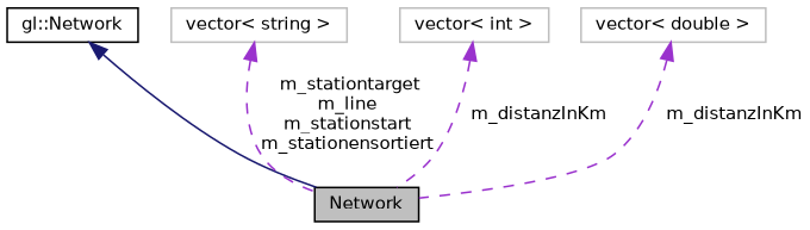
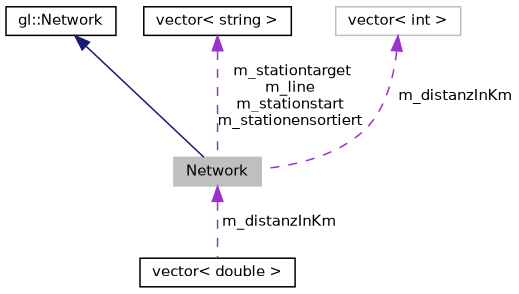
  digraph {
    node [color=grey75 fillcolor=white fontname=Helvetica fontsize=10 shape=record style=filled]
    edge [color=darkorchid3 dir=back fontname=Helvetica fontsize=10 labelfontname=Helvetica labelfontsize=10 style=dashed]
-   n1 [color=black fillcolor=grey75 fontcolor=black height=0.2 label=Network width=0.4]
+   n1 [fillcolor=grey75 fontcolor=black height=0.2 label=Network width=0.4]
    n2 [color=black height=0.2 label="gl::Network" width=0.4]
-   n3 [height=0.2 label="vector\< string \>" width=0.4]
+   n3 [color=black height=0.2 label="vector\< string \>" width=0.4]
    n4 [height=0.2 label="vector\< int \>" width=0.4]
-   n5 [height=0.2 label="vector\< double \>" width=0.4]
+   n5 [color=black height=0.2 label="vector\< double \>" width=0.4]
    n2 -> n1 [color=midnightblue style=solid]
    n3 -> n1 [label=" m_stationtarget\nm_line\nm_stationstart\nm_stationensortiert"]
    n4 -> n1 [label=" m_distanzInKm"]
-   n5 -> n1 [label=" m_distanzInKm"]
+   n1 -> n5 [label=" m_distanzInKm"]
  }
